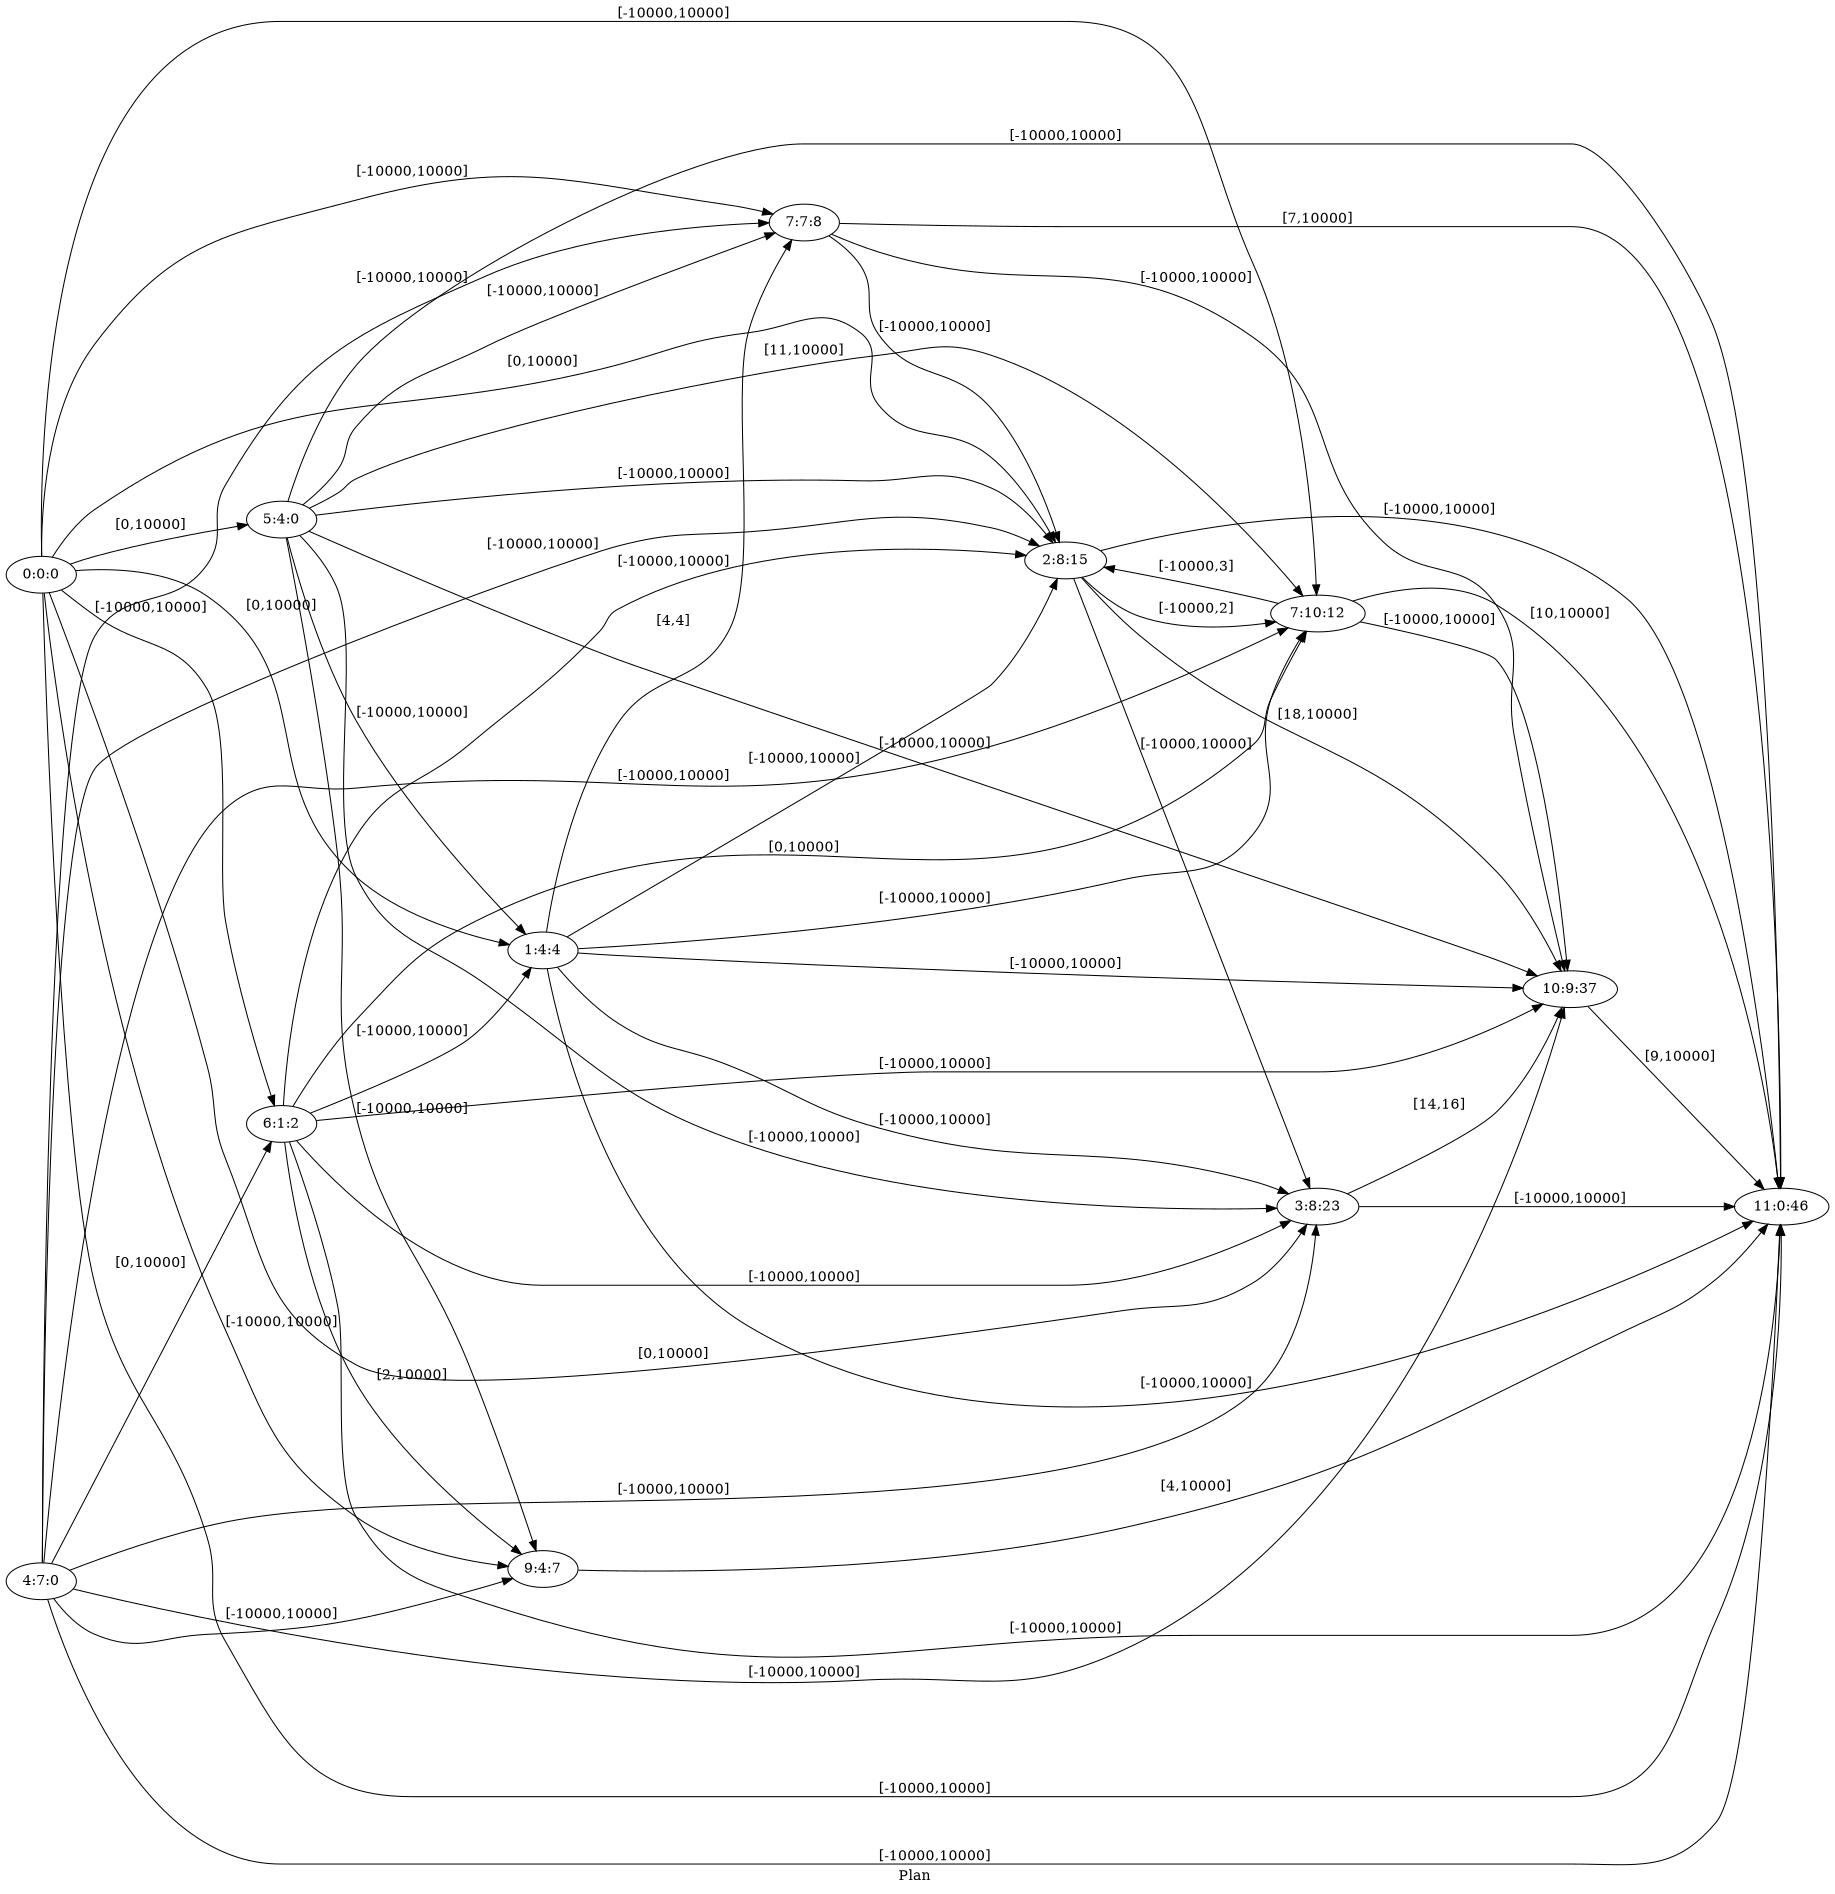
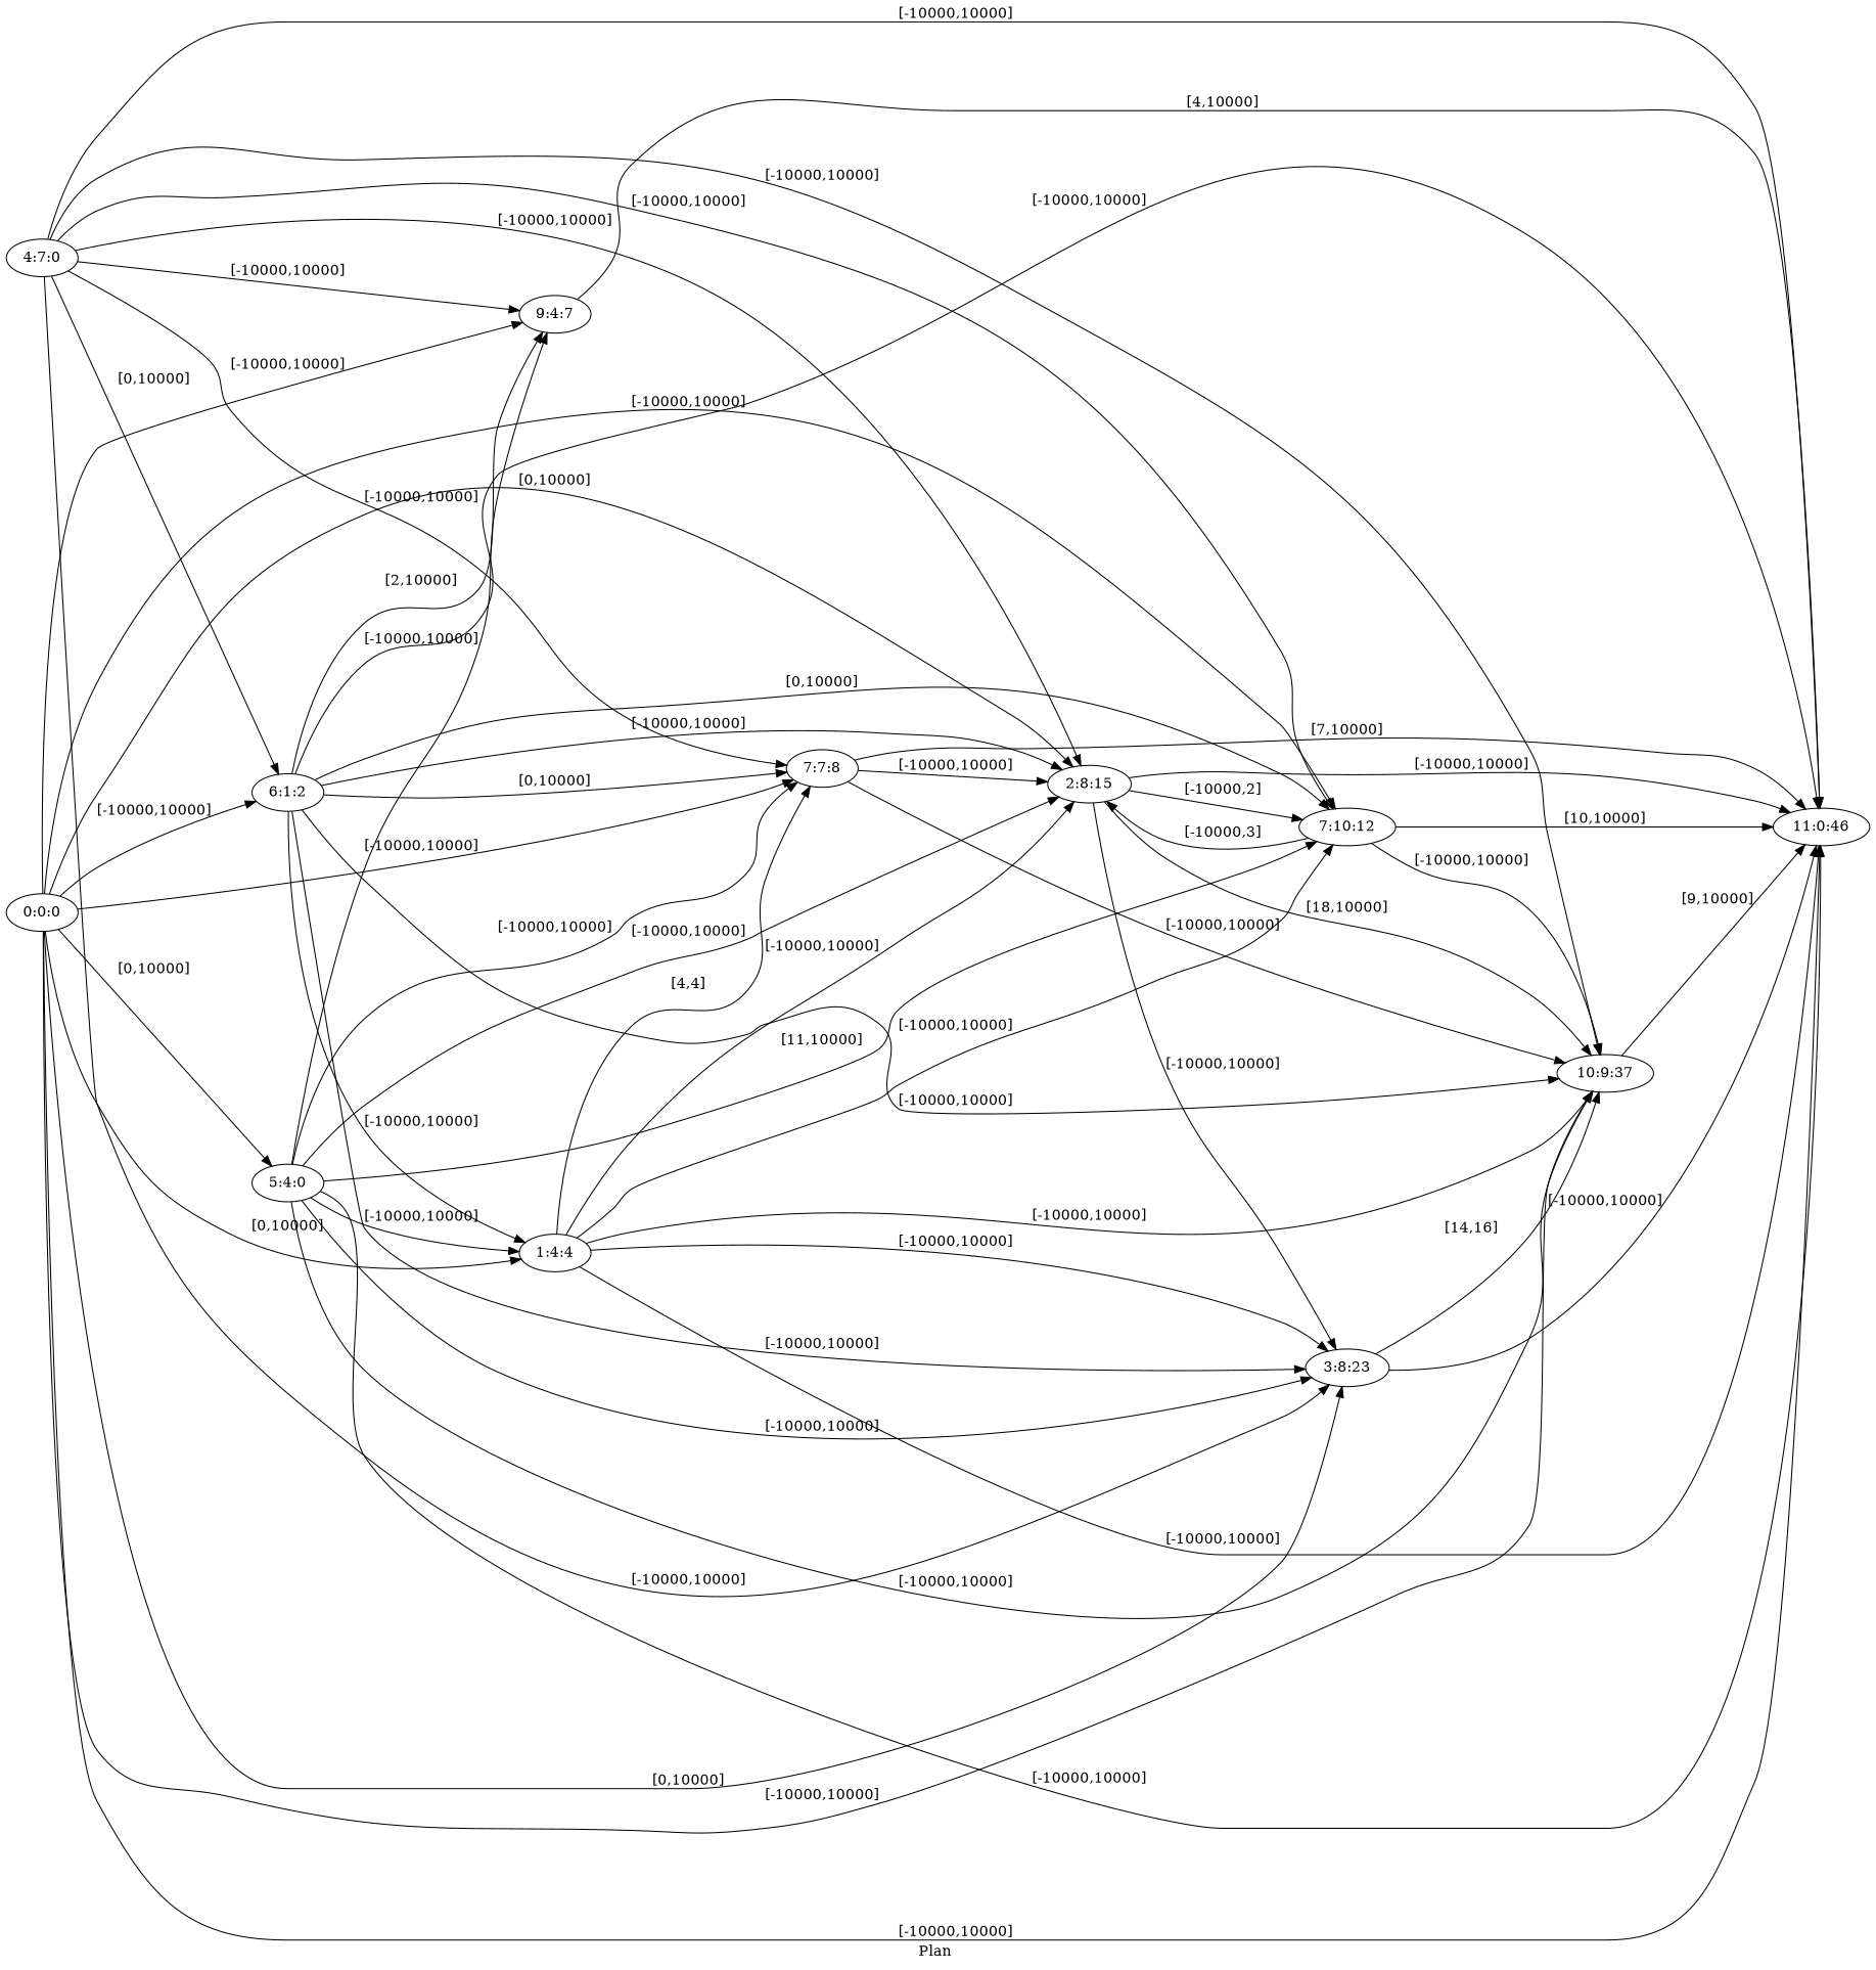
  digraph {
    fldt=0.777348
    label="Plan "
    nodesep=.45
    rankdir=LR
    "0:0:0"
    "1:4:4"
    "2:8:15"
    "3:8:23"
    "5:4:0"
    n6 [label="6:1:2"]
    "7:7:8"
    n8 [label="7:10:12"]
    "9:4:7"
    "10:9:37"
    "11:0:46"
    "4:7:0"
    "0:0:0" -> "1:4:4" [label="[0,10000]"]
    "0:0:0" -> "2:8:15" [label="[0,10000]"]
    "0:0:0" -> "3:8:23" [label="[0,10000]"]
    "0:0:0" -> "5:4:0" [label="[0,10000]"]
    "0:0:0" -> n6 [label="[-10000,10000]"]
    "0:0:0" -> "7:7:8" [label="[-10000,10000]"]
    "0:0:0" -> n8 [label="[-10000,10000]"]
    "0:0:0" -> "9:4:7" [label="[-10000,10000]"]
+   "0:0:0" -> "10:9:37" [label="[-10000,10000]"]
    "0:0:0" -> "11:0:46" [label="[-10000,10000]"]
    "1:4:4" -> "2:8:15" [label="[-10000,10000]"]
    "1:4:4" -> "3:8:23" [label="[-10000,10000]"]
    "1:4:4" -> "7:7:8" [label="[4,4]"]
    "1:4:4" -> n8 [label="[-10000,10000]"]
    "1:4:4" -> "10:9:37" [label="[-10000,10000]"]
    "1:4:4" -> "11:0:46" [label="[-10000,10000]"]
    "2:8:15" -> "3:8:23" [label="[-10000,10000]"]
    "2:8:15" -> n8 [label="[-10000,2]"]
    "2:8:15" -> "10:9:37" [label="[18,10000]"]
    "2:8:15" -> "11:0:46" [label="[-10000,10000]"]
    "3:8:23" -> "10:9:37" [label="[14,16]"]
    "3:8:23" -> "11:0:46" [label="[-10000,10000]"]
    "5:4:0" -> "1:4:4" [label="[-10000,10000]"]
    "5:4:0" -> "2:8:15" [label="[-10000,10000]"]
    "5:4:0" -> "3:8:23" [label="[-10000,10000]"]
    "5:4:0" -> "7:7:8" [label="[-10000,10000]"]
    "5:4:0" -> n8 [label="[11,10000]"]
    "5:4:0" -> "9:4:7" [label="[-10000,10000]"]
    "5:4:0" -> "10:9:37" [label="[-10000,10000]"]
    "5:4:0" -> "11:0:46" [label="[-10000,10000]"]
    n6 -> "1:4:4" [label="[-10000,10000]"]
    n6 -> "2:8:15" [label="[-10000,10000]"]
    n6 -> "3:8:23" [label="[-10000,10000]"]
+   n6 -> "7:7:8" [label="[0,10000]"]
    n6 -> n8 [label="[0,10000]"]
    n6 -> "9:4:7" [label="[2,10000]"]
    n6 -> "10:9:37" [label="[-10000,10000]"]
    n6 -> "11:0:46" [label="[-10000,10000]"]
    "7:7:8" -> "2:8:15" [label="[-10000,10000]"]
    "7:7:8" -> "10:9:37" [label="[-10000,10000]"]
    "7:7:8" -> "11:0:46" [label="[7,10000]"]
    n8 -> "2:8:15" [label="[-10000,3]"]
    n8 -> "10:9:37" [label="[-10000,10000]"]
    n8 -> "11:0:46" [label="[10,10000]"]
    "9:4:7" -> "11:0:46" [label="[4,10000]"]
    "10:9:37" -> "11:0:46" [label="[9,10000]"]
    "4:7:0" -> "2:8:15" [label="[-10000,10000]"]
    "4:7:0" -> "3:8:23" [label="[-10000,10000]"]
    "4:7:0" -> n6 [label="[0,10000]"]
    "4:7:0" -> "7:7:8" [label="[-10000,10000]"]
    "4:7:0" -> n8 [label="[-10000,10000]"]
    "4:7:0" -> "9:4:7" [label="[-10000,10000]"]
    "4:7:0" -> "10:9:37" [label="[-10000,10000]"]
    "4:7:0" -> "11:0:46" [label="[-10000,10000]"]
  }
